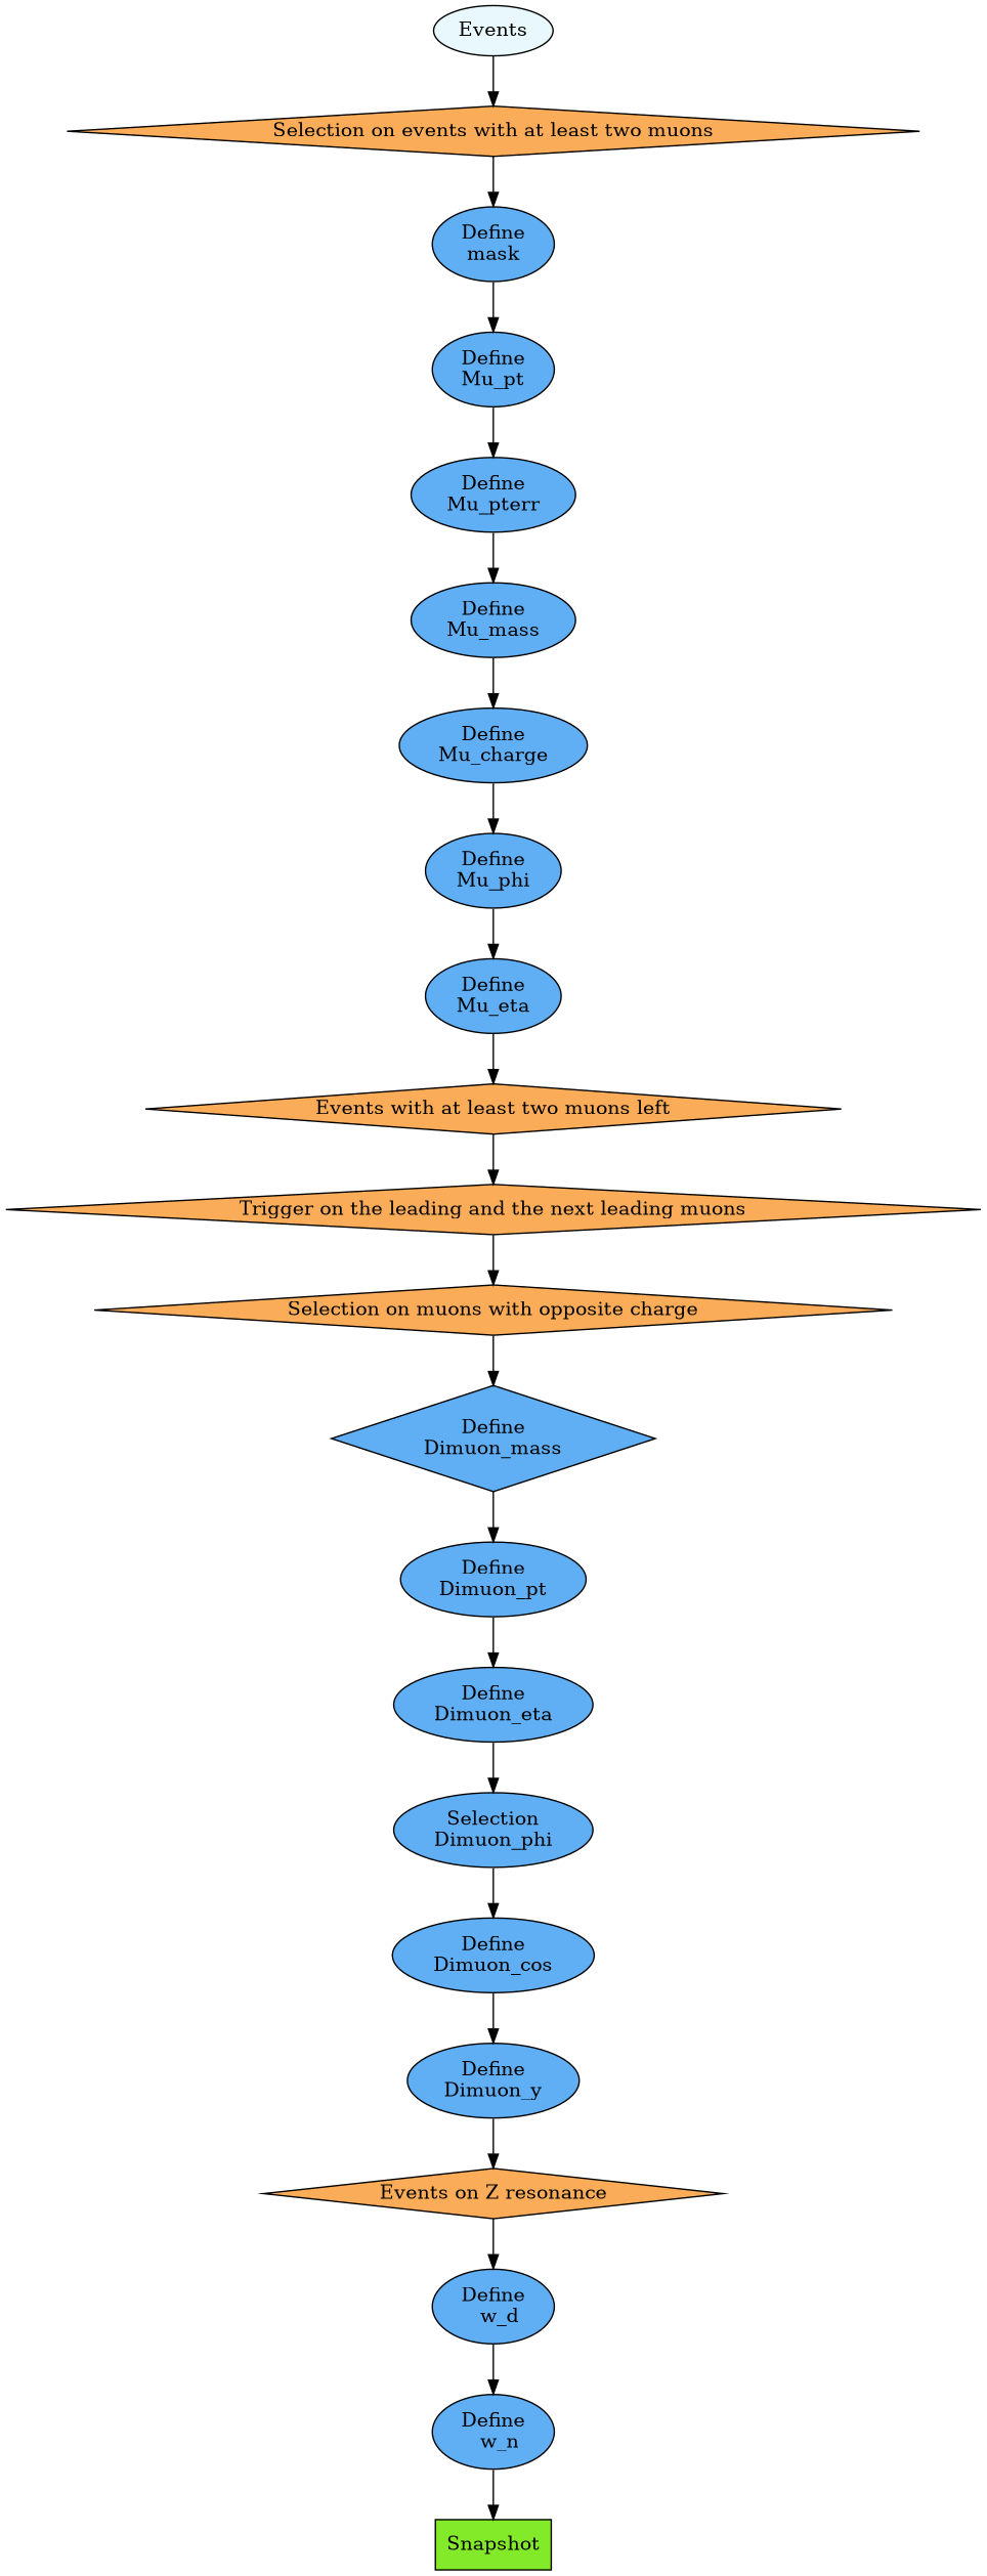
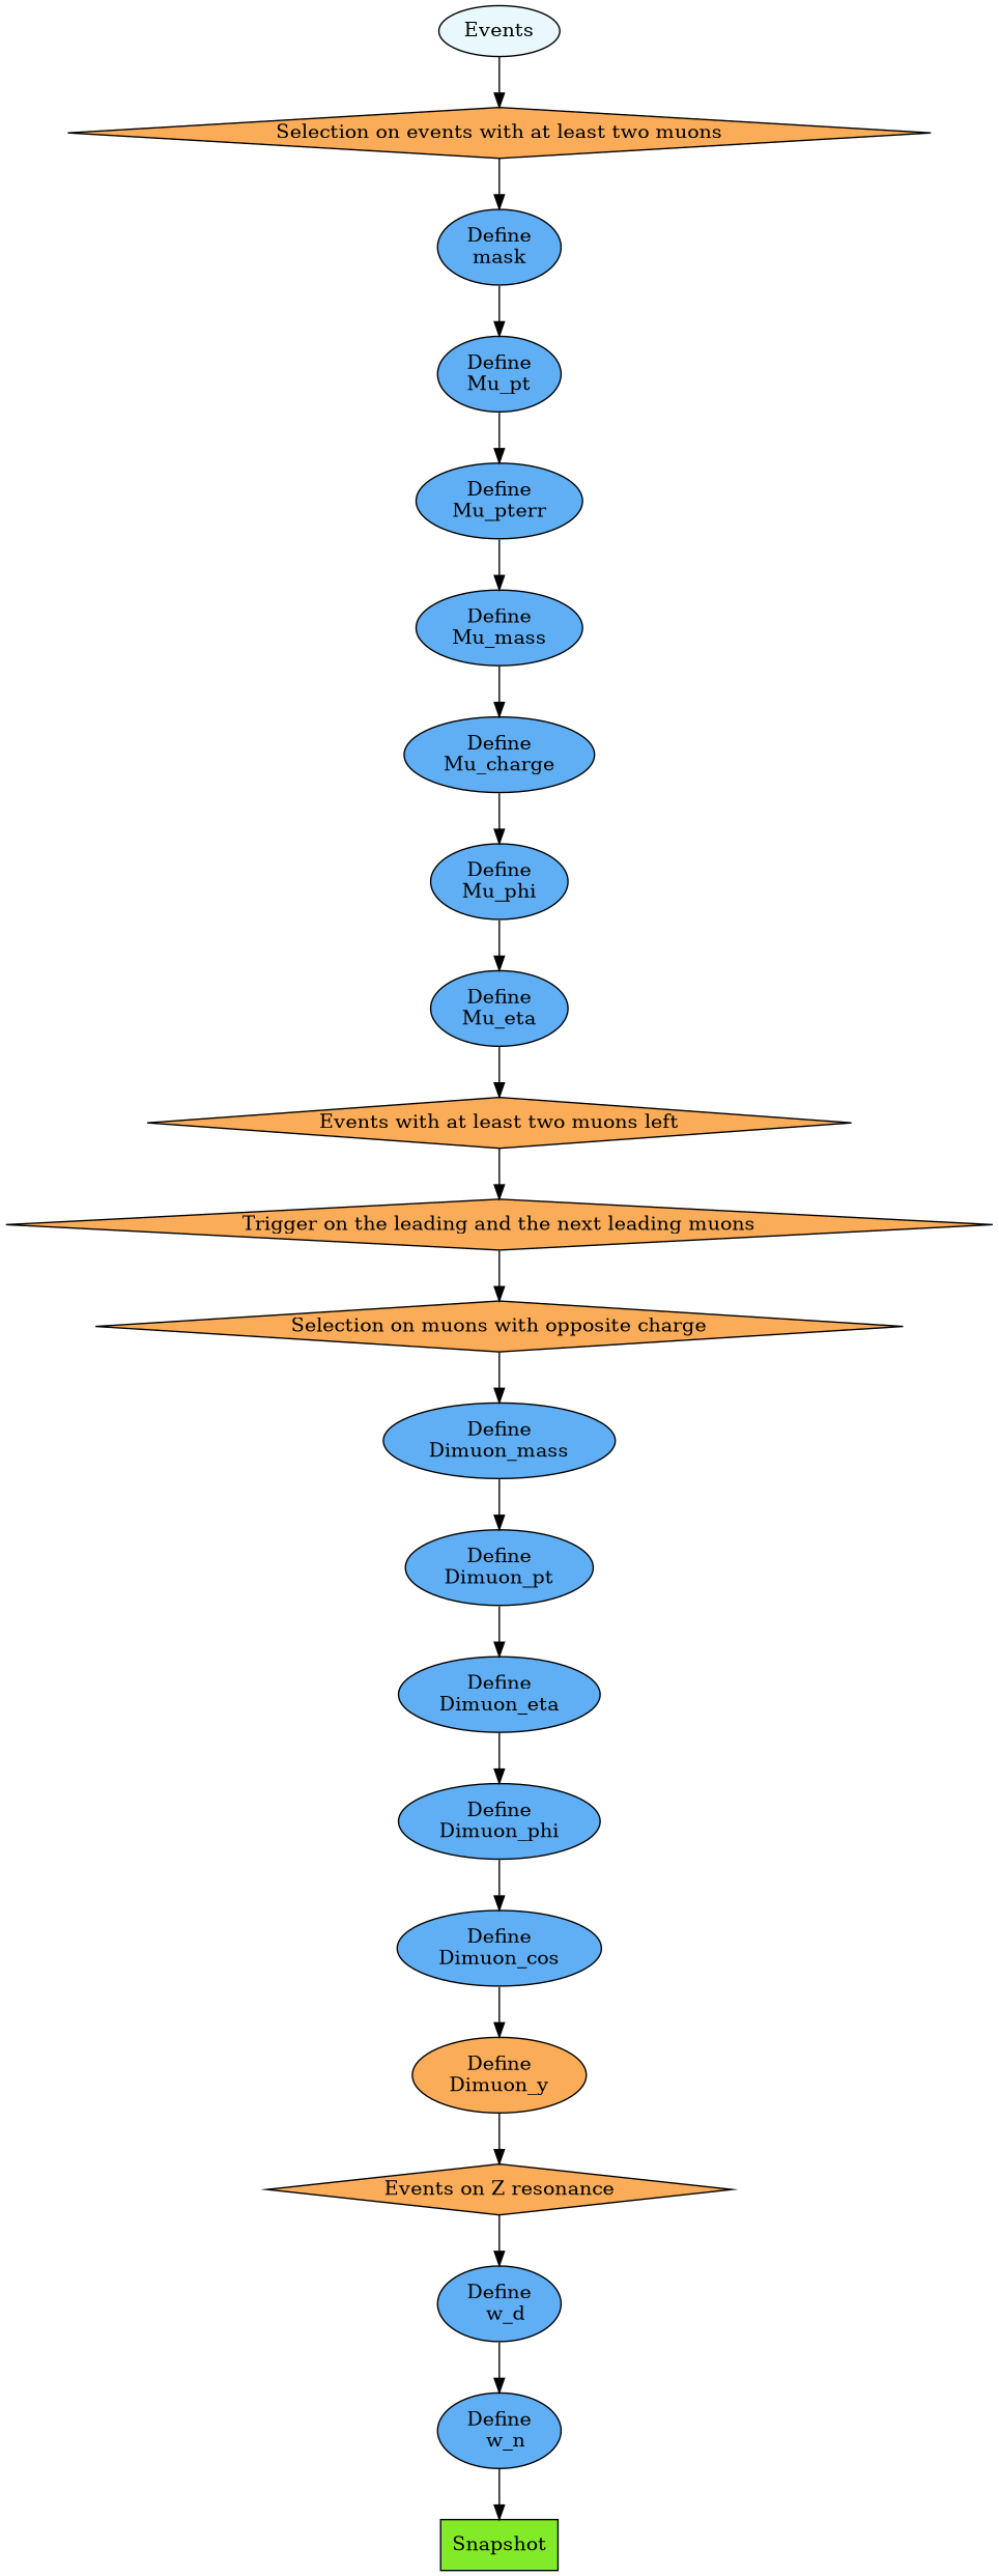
  digraph {
    node [fillcolor="#60aef3" shape=oval style=filled]
    n1 [fillcolor="#83EA29" label=Snapshot shape=box]
    n2 [label="Define\n  w_n"]
    n3 [label="Define\n  w_d"]
    n4 [fillcolor="#FAAC58" label="Events on Z resonance" shape=diamond]
-   n5 [label="Define\nDimuon_y"]
+   n5 [fillcolor="#FAAC58" label="Define\nDimuon_y"]
    n6 [label="Define\nDimuon_cos"]
-   n7 [label="Selection\nDimuon_phi"]
+   n7 [label="Define\nDimuon_phi"]
    n8 [label="Define\nDimuon_eta"]
    n9 [label="Define\nDimuon_pt"]
-   n10 [label="Define\nDimuon_mass" shape=diamond]
+   n10 [label="Define\nDimuon_mass"]
    n11 [fillcolor="#FAAC58" label="Selection on muons with opposite charge" shape=diamond]
    n12 [fillcolor="#FAAC58" label="Trigger on the leading and the next leading muons" shape=diamond]
    n13 [fillcolor="#FAAC58" label="Events with at least two muons left" shape=diamond]
    n14 [label="Define\nMu_eta"]
    n15 [label="Define\nMu_phi"]
    n16 [label="Define\nMu_charge"]
    n17 [label="Define\nMu_mass"]
    n18 [label="Define\nMu_pterr"]
    n19 [label="Define\nMu_pt"]
    n20 [label="Define\nmask"]
    n21 [fillcolor="#FAAC58" label="Selection on events with at least two muons" shape=diamond]
    n22 [fillcolor="#e8f8fc" label=Events]
    n2 -> n1
    n3 -> n2
    n4 -> n3
    n5 -> n4
    n6 -> n5
    n7 -> n6
    n8 -> n7
    n9 -> n8
    n10 -> n9
    n11 -> n10
    n12 -> n11
    n13 -> n12
    n14 -> n13
    n15 -> n14
    n16 -> n15
    n17 -> n16
    n18 -> n17
    n19 -> n18
    n20 -> n19
    n21 -> n20
    n22 -> n21
  }
